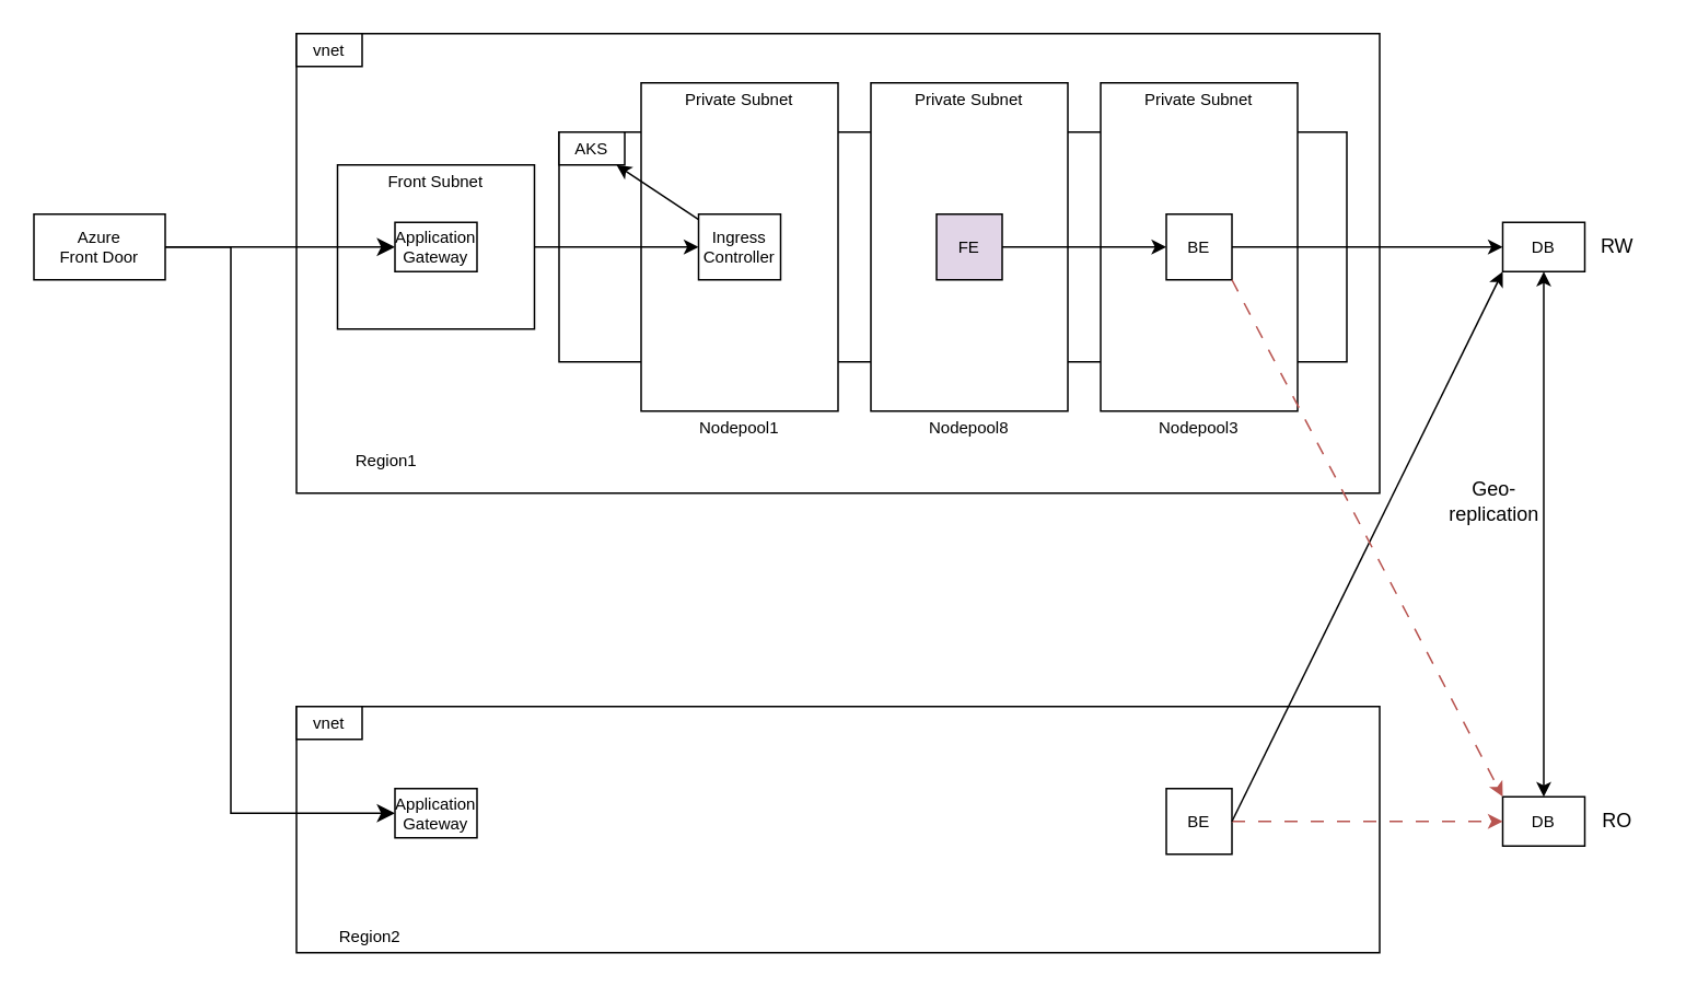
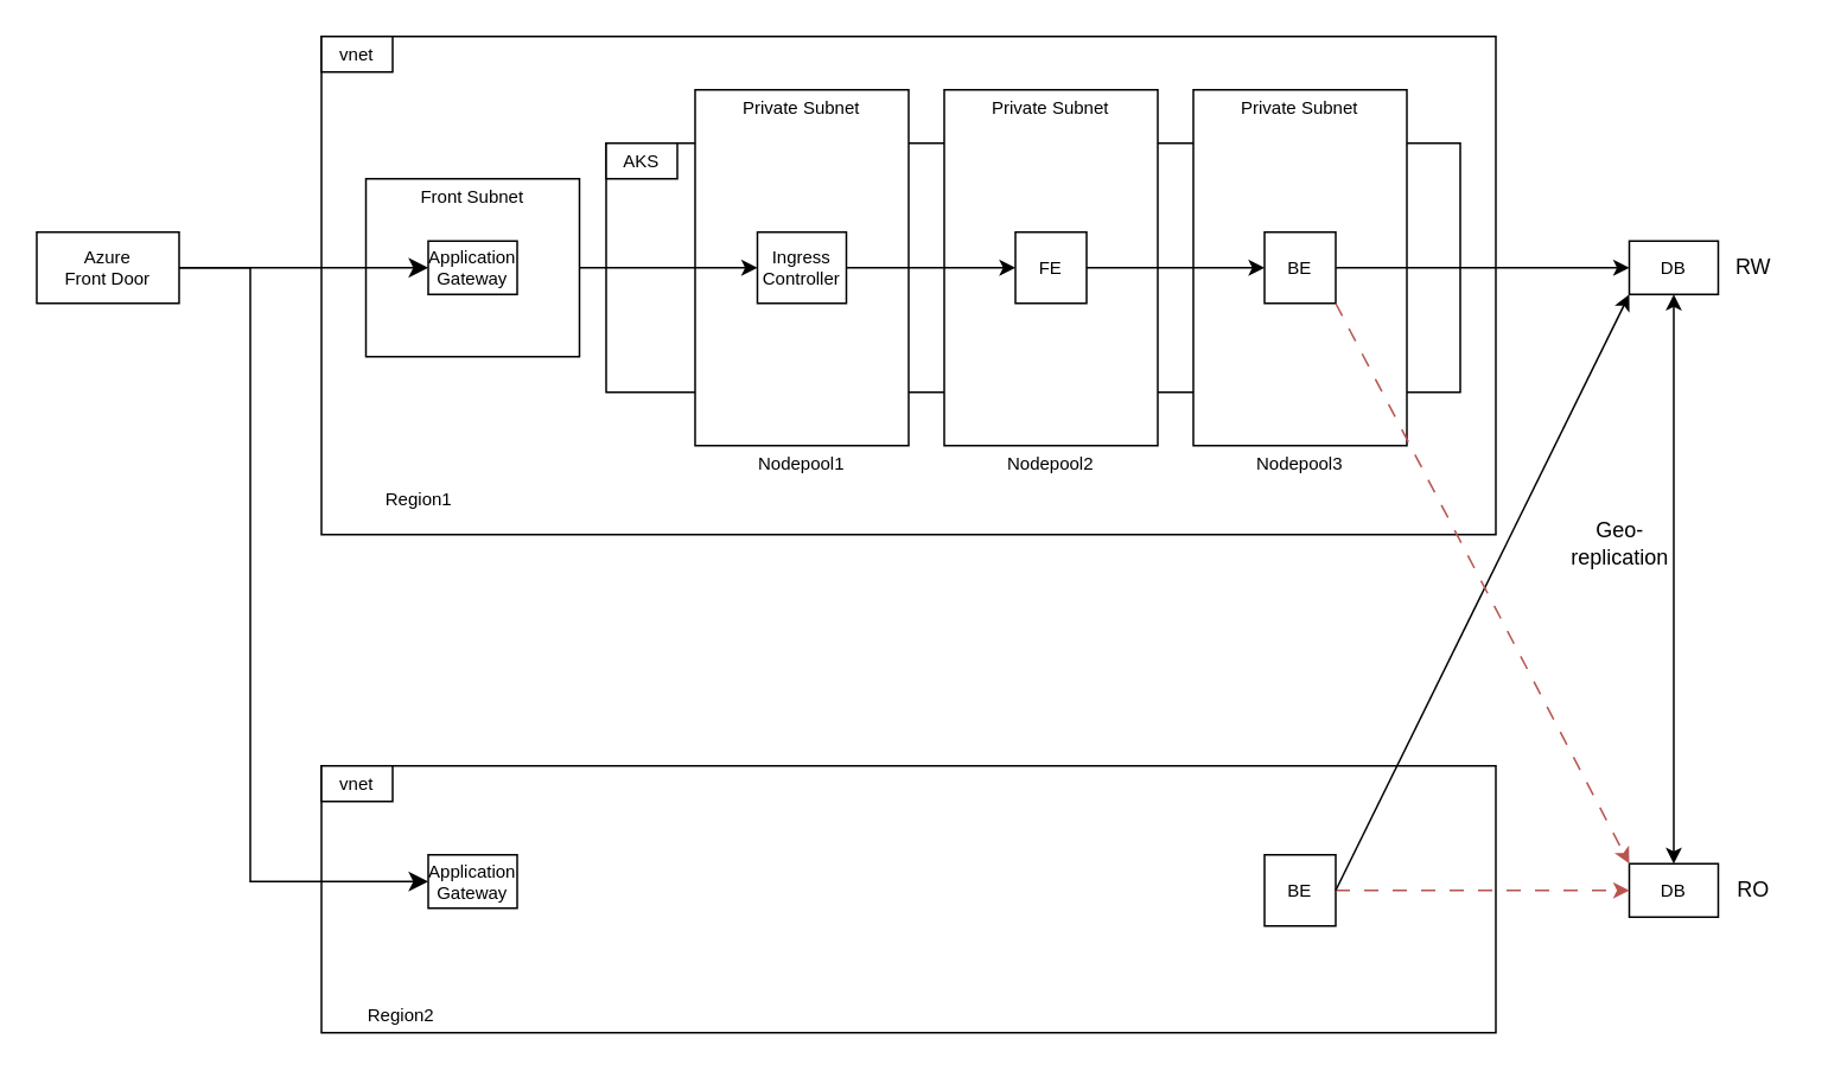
  <mxCell id="0" />
  <mxCell id="1" parent="0" />
  <mxCell id="2" value="" style="rounded=0;whiteSpace=wrap;html=1;" vertex="1" parent="1"><mxGeometry x="180" y="430" width="660" height="150" as="geometry" /></mxCell>
  <mxCell id="3" value="" style="rounded=0;whiteSpace=wrap;html=1;" vertex="1" parent="1"><mxGeometry x="180" y="20" width="660" height="280" as="geometry" /></mxCell>
  <mxCell id="4" value="" style="rounded=0;whiteSpace=wrap;html=1;" parent="1" vertex="1"><mxGeometry x="340" y="80" width="480" height="140" as="geometry" /></mxCell>
  <mxCell id="5" value="" style="rounded=0;whiteSpace=wrap;html=1;" parent="1" vertex="1"><mxGeometry x="530" y="50" width="120" height="200" as="geometry" /></mxCell>
  <mxCell id="6" value="" style="rounded=0;whiteSpace=wrap;html=1;" parent="1" vertex="1"><mxGeometry x="670" y="50" width="120" height="200" as="geometry" /></mxCell>
  <mxCell id="7" value="" style="rounded=0;whiteSpace=wrap;html=1;" parent="1" vertex="1"><mxGeometry x="390" y="50" width="120" height="200" as="geometry" /></mxCell>
  <mxCell id="8" value="Private Subnet" style="text;strokeColor=none;fillColor=none;align=center;verticalAlign=middle;spacingLeft=4;spacingRight=4;overflow=hidden;points=[[0,0.5],[1,0.5]];portConstraint=eastwest;rotatable=0;whiteSpace=wrap;html=1;fontSize=10;" parent="1" vertex="1"><mxGeometry x="405" y="50" width="90" height="20" as="geometry" /></mxCell>
  <mxCell id="9" value="Nodepool1" style="text;strokeColor=none;fillColor=none;align=center;verticalAlign=middle;spacingLeft=4;spacingRight=4;overflow=hidden;points=[[0,0.5],[1,0.5]];portConstraint=eastwest;rotatable=0;whiteSpace=wrap;html=1;fontSize=10;" parent="1" vertex="1"><mxGeometry x="405" y="250" width="90" height="20" as="geometry" /></mxCell>
  <mxCell id="10" style="edgeStyle=none;html=1;fontSize=10;" parent="1" source="11" target="14" edge="1"><mxGeometry relative="1" as="geometry" /></mxCell>
- <mxCell id="11" value="FE" style="whiteSpace=wrap;html=1;aspect=fixed;fontSize=10;fillColor=#e1d5e7;" parent="1" vertex="1"><mxGeometry x="570" y="130" width="40" height="40" as="geometry" /></mxCell>
+ <mxCell id="11" value="FE" style="whiteSpace=wrap;html=1;aspect=fixed;fontSize=10;" parent="1" vertex="1"><mxGeometry x="570" y="130" width="40" height="40" as="geometry" /></mxCell>
  <mxCell id="12" value="Private Subnet" style="text;strokeColor=none;fillColor=none;align=center;verticalAlign=middle;spacingLeft=4;spacingRight=4;overflow=hidden;points=[[0,0.5],[1,0.5]];portConstraint=eastwest;rotatable=0;whiteSpace=wrap;html=1;fontSize=10;" parent="1" vertex="1"><mxGeometry x="545" y="50" width="90" height="20" as="geometry" /></mxCell>
- <mxCell id="13" value="Nodepool8" style="text;strokeColor=none;fillColor=none;align=center;verticalAlign=middle;spacingLeft=4;spacingRight=4;overflow=hidden;points=[[0,0.5],[1,0.5]];portConstraint=eastwest;rotatable=0;whiteSpace=wrap;html=1;fontSize=10;" parent="1" vertex="1"><mxGeometry x="545" y="250" width="90" height="20" as="geometry" /></mxCell>
+ <mxCell id="13" value="Nodepool2" style="text;strokeColor=none;fillColor=none;align=center;verticalAlign=middle;spacingLeft=4;spacingRight=4;overflow=hidden;points=[[0,0.5],[1,0.5]];portConstraint=eastwest;rotatable=0;whiteSpace=wrap;html=1;fontSize=10;" parent="1" vertex="1"><mxGeometry x="545" y="250" width="90" height="20" as="geometry" /></mxCell>
  <mxCell id="14" value="BE" style="whiteSpace=wrap;html=1;aspect=fixed;fontSize=10;" parent="1" vertex="1"><mxGeometry x="710" y="130" width="40" height="40" as="geometry" /></mxCell>
  <mxCell id="15" value="Private Subnet" style="text;strokeColor=none;fillColor=none;align=center;verticalAlign=middle;spacingLeft=4;spacingRight=4;overflow=hidden;points=[[0,0.5],[1,0.5]];portConstraint=eastwest;rotatable=0;whiteSpace=wrap;html=1;fontSize=10;" parent="1" vertex="1"><mxGeometry x="685" y="50" width="90" height="20" as="geometry" /></mxCell>
  <mxCell id="16" value="Nodepool3" style="text;strokeColor=none;fillColor=none;align=center;verticalAlign=middle;spacingLeft=4;spacingRight=4;overflow=hidden;points=[[0,0.5],[1,0.5]];portConstraint=eastwest;rotatable=0;whiteSpace=wrap;html=1;fontSize=10;" parent="1" vertex="1"><mxGeometry x="685" y="250" width="90" height="20" as="geometry" /></mxCell>
  <mxCell id="17" value="AKS" style="rounded=0;whiteSpace=wrap;html=1;fontSize=10;" parent="1" vertex="1"><mxGeometry x="340" y="80" width="40" height="20" as="geometry" /></mxCell>
- <mxCell id="18" style="edgeStyle=none;html=1;fontSize=10;" parent="1" source="19" target="17" edge="1"><mxGeometry relative="1" as="geometry" /></mxCell>
+ <mxCell id="18" style="edgeStyle=none;html=1;fontSize=10;" parent="1" source="19" target="11" edge="1"><mxGeometry relative="1" as="geometry" /></mxCell>
  <mxCell id="19" value="Ingress Controller" style="rounded=0;whiteSpace=wrap;html=1;fontSize=10;" parent="1" vertex="1"><mxGeometry x="425" y="130" width="50" height="40" as="geometry" /></mxCell>
  <mxCell id="20" style="edgeStyle=none;html=1;fontSize=10;" parent="1" source="22" target="19" edge="1"><mxGeometry relative="1" as="geometry" /></mxCell>
  <mxCell id="21" value="" style="rounded=0;whiteSpace=wrap;html=1;" parent="1" vertex="1"><mxGeometry x="205" y="100" width="120" height="100" as="geometry" /></mxCell>
  <mxCell id="22" value="Application&lt;br&gt;Gateway" style="rounded=0;whiteSpace=wrap;html=1;fontSize=10;" parent="1" vertex="1"><mxGeometry x="240" y="135" width="50" height="30" as="geometry" /></mxCell>
  <mxCell id="23" value="Front Subnet" style="text;strokeColor=none;fillColor=none;align=center;verticalAlign=middle;spacingLeft=4;spacingRight=4;overflow=hidden;points=[[0,0.5],[1,0.5]];portConstraint=eastwest;rotatable=0;whiteSpace=wrap;html=1;fontSize=10;" parent="1" vertex="1"><mxGeometry y="100" width="90" height="20" as="geometry" x="220" /></mxCell>
  <mxCell id="24" value="DB" style="rounded=0;whiteSpace=wrap;html=1;fontSize=10;" parent="1" vertex="1"><mxGeometry x="915" y="135" width="50" height="30" as="geometry" /></mxCell>
  <mxCell id="25" style="edgeStyle=none;html=1;fontSize=10;" parent="1" source="14" target="24" edge="1"><mxGeometry relative="1" as="geometry" /></mxCell>
  <mxCell id="26" value="Azure&lt;br&gt;Front Door" style="rounded=0;whiteSpace=wrap;html=1;fontSize=10;" parent="1" vertex="1"><mxGeometry x="20" y="130" width="80" height="40" as="geometry" /></mxCell>
  <mxCell id="27" value="vnet" style="rounded=0;whiteSpace=wrap;html=1;fontSize=10;" vertex="1" parent="1"><mxGeometry x="180" y="20" width="40" height="20" as="geometry" /></mxCell>
  <mxCell id="28" value="Region1" style="text;strokeColor=none;fillColor=none;align=center;verticalAlign=middle;spacingLeft=4;spacingRight=4;overflow=hidden;points=[[0,0.5],[1,0.5]];portConstraint=eastwest;rotatable=0;whiteSpace=wrap;html=1;fontSize=10;" vertex="1" parent="1"><mxGeometry x="190" y="270" width="90" height="20" as="geometry" /></mxCell>
  <mxCell id="29" value="vnet" style="rounded=0;whiteSpace=wrap;html=1;fontSize=10;" vertex="1" parent="1"><mxGeometry x="180" y="430" width="40" height="20" as="geometry" /></mxCell>
  <mxCell id="30" value="Region2" style="text;strokeColor=none;fillColor=none;align=center;verticalAlign=middle;spacingLeft=4;spacingRight=4;overflow=hidden;points=[[0,0.5],[1,0.5]];portConstraint=eastwest;rotatable=0;whiteSpace=wrap;html=1;fontSize=10;" vertex="1" parent="1"><mxGeometry x="180" y="560" width="90" height="20" as="geometry" /></mxCell>
  <mxCell id="31" value="Application&lt;br&gt;Gateway" style="rounded=0;whiteSpace=wrap;html=1;fontSize=10;" vertex="1" parent="1"><mxGeometry x="240" y="480" width="50" height="30" as="geometry" /></mxCell>
  <mxCell id="32" value="" style="edgeStyle=elbowEdgeStyle;elbow=horizontal;endArrow=classic;html=1;curved=0;rounded=0;endSize=8;startSize=8;exitX=1;exitY=0.5;exitDx=0;exitDy=0;" edge="1" parent="1" source="26"><mxGeometry width="50" height="50" relative="1" as="geometry"><mxPoint x="600" y="380" as="sourcePoint" /><mxPoint x="240" y="150" as="targetPoint" /></mxGeometry></mxCell>
  <mxCell id="33" value="" style="edgeStyle=elbowEdgeStyle;elbow=horizontal;endArrow=classic;html=1;curved=0;rounded=0;endSize=8;startSize=8;exitX=1;exitY=0.5;exitDx=0;exitDy=0;entryX=0;entryY=0.5;entryDx=0;entryDy=0;" edge="1" parent="1" source="26" target="31"><mxGeometry width="50" height="50" relative="1" as="geometry"><mxPoint x="110" y="160" as="sourcePoint" /><mxPoint x="250" y="160" as="targetPoint" /><Array as="points"><mxPoint x="140" y="320" /></Array></mxGeometry></mxCell>
  <mxCell id="34" value="DB" style="rounded=0;whiteSpace=wrap;html=1;fontSize=10;" vertex="1" parent="1"><mxGeometry x="915" y="485" width="50" height="30" as="geometry" /></mxCell>
  <mxCell id="35" value="BE" style="whiteSpace=wrap;html=1;aspect=fixed;fontSize=10;" vertex="1" parent="1"><mxGeometry x="710" y="480" width="40" height="40" as="geometry" /></mxCell>
  <mxCell id="36" style="edgeStyle=none;html=1;fontSize=10;fillColor=#f8cecc;strokeColor=#b85450;dashed=1;dashPattern=8 8;" edge="1" source="35" parent="1"><mxGeometry relative="1" as="geometry"><mxPoint x="915" y="500" as="targetPoint" /></mxGeometry></mxCell>
  <mxCell id="37" value="" style="endArrow=classic;startArrow=classic;html=1;entryX=0.5;entryY=1;entryDx=0;entryDy=0;exitX=0.5;exitY=0;exitDx=0;exitDy=0;" edge="1" parent="1" source="34" target="24"><mxGeometry width="50" height="50" relative="1" as="geometry"><mxPoint x="820" y="410" as="sourcePoint" /><mxPoint x="870" y="360" as="targetPoint" /></mxGeometry></mxCell>
  <mxCell id="38" value="Geo-replication" style="text;html=1;strokeColor=none;fillColor=none;align=center;verticalAlign=middle;whiteSpace=wrap;rounded=0;" vertex="1" parent="1"><mxGeometry x="880" y="290" width="60" height="30" as="geometry" /></mxCell>
  <mxCell id="39" value="RW" style="text;html=1;strokeColor=none;fillColor=none;align=center;verticalAlign=middle;whiteSpace=wrap;rounded=0;" vertex="1" parent="1"><mxGeometry x="965" y="135" width="40" height="30" as="geometry" /></mxCell>
  <mxCell id="40" value="RO" style="text;html=1;strokeColor=none;fillColor=none;align=center;verticalAlign=middle;whiteSpace=wrap;rounded=0;" vertex="1" parent="1"><mxGeometry x="965" y="485" width="40" height="30" as="geometry" /></mxCell>
  <mxCell id="41" style="edgeStyle=none;html=1;fontSize=10;entryX=0;entryY=1;entryDx=0;entryDy=0;exitX=1;exitY=0.5;exitDx=0;exitDy=0;" edge="1" parent="1" source="35" target="24"><mxGeometry relative="1" as="geometry"><mxPoint x="760" y="510" as="sourcePoint" /><mxPoint x="925" y="510" as="targetPoint" /></mxGeometry></mxCell>
  <mxCell id="42" style="edgeStyle=none;html=1;fontSize=10;entryX=0;entryY=0;entryDx=0;entryDy=0;exitX=1;exitY=1;exitDx=0;exitDy=0;fillColor=#f8cecc;strokeColor=#b85450;dashed=1;dashPattern=8 8;" edge="1" parent="1" source="14" target="34"><mxGeometry relative="1" as="geometry"><mxPoint x="760" y="510" as="sourcePoint" /><mxPoint x="925" y="175" as="targetPoint" /></mxGeometry></mxCell>
